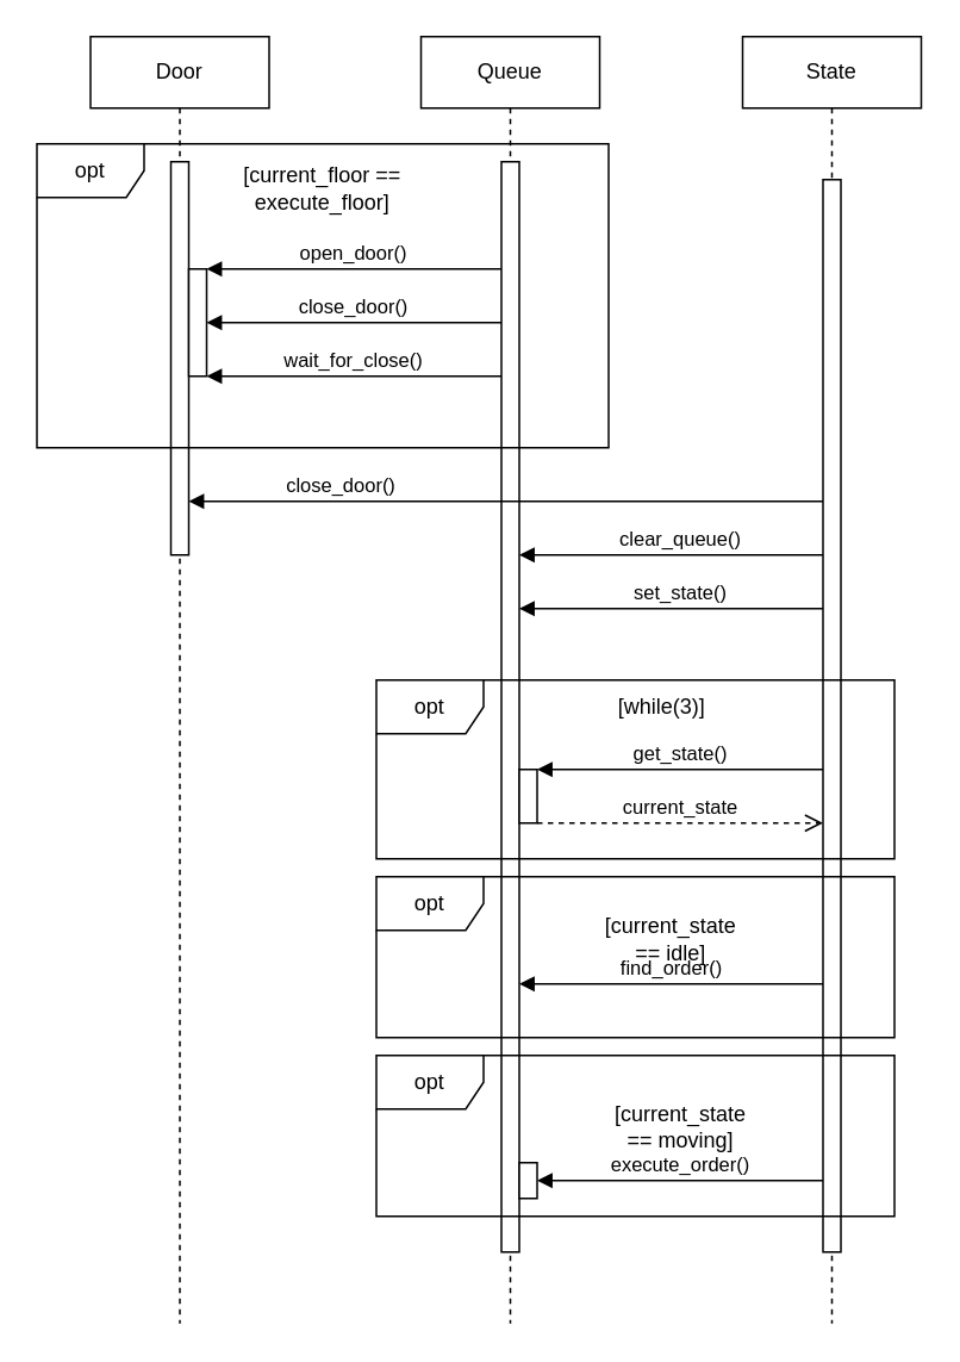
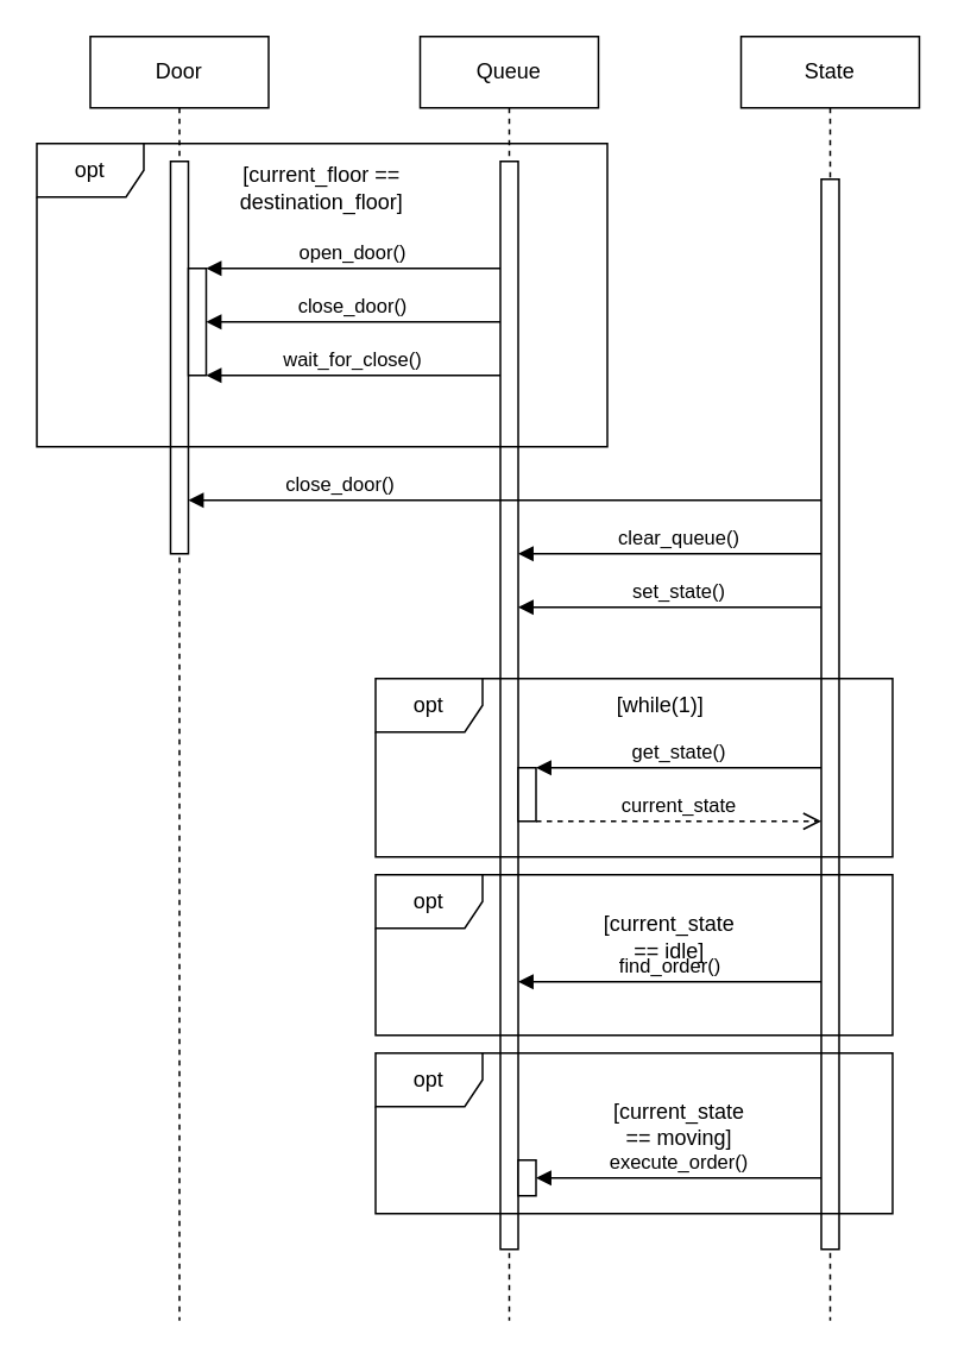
  <mxCell id="0" />
  <mxCell id="1" parent="0" />
  <mxCell id="2" value="Queue" style="shape=umlLifeline;perimeter=lifelinePerimeter;whiteSpace=wrap;html=1;container=0;dropTarget=0;collapsible=0;recursiveResize=0;outlineConnect=0;portConstraint=eastwest;newEdgeStyle={&quot;edgeStyle&quot;:&quot;elbowEdgeStyle&quot;,&quot;elbow&quot;:&quot;vertical&quot;,&quot;curved&quot;:0,&quot;rounded&quot;:0};" parent="1" vertex="1"><mxGeometry x="235" y="20" width="100" height="720" as="geometry" /></mxCell>
  <mxCell id="3" value="" style="html=1;points=[];perimeter=orthogonalPerimeter;outlineConnect=0;targetShapes=umlLifeline;portConstraint=eastwest;newEdgeStyle={&quot;edgeStyle&quot;:&quot;elbowEdgeStyle&quot;,&quot;elbow&quot;:&quot;vertical&quot;,&quot;curved&quot;:0,&quot;rounded&quot;:0};" parent="2" vertex="1"><mxGeometry x="45" y="70" width="10" height="610" as="geometry" /></mxCell>
  <mxCell id="4" value="State" style="shape=umlLifeline;perimeter=lifelinePerimeter;whiteSpace=wrap;html=1;container=0;dropTarget=0;collapsible=0;recursiveResize=0;outlineConnect=0;portConstraint=eastwest;newEdgeStyle={&quot;edgeStyle&quot;:&quot;elbowEdgeStyle&quot;,&quot;elbow&quot;:&quot;vertical&quot;,&quot;curved&quot;:0,&quot;rounded&quot;:0};" parent="1" vertex="1"><mxGeometry x="415" y="20" width="100" height="720" as="geometry" /></mxCell>
  <mxCell id="5" value="" style="html=1;points=[];perimeter=orthogonalPerimeter;outlineConnect=0;targetShapes=umlLifeline;portConstraint=eastwest;newEdgeStyle={&quot;edgeStyle&quot;:&quot;elbowEdgeStyle&quot;,&quot;elbow&quot;:&quot;vertical&quot;,&quot;curved&quot;:0,&quot;rounded&quot;:0};" parent="4" vertex="1"><mxGeometry x="45" y="80" width="10" height="600" as="geometry" /></mxCell>
  <mxCell id="6" value="get_state()" style="html=1;verticalAlign=bottom;endArrow=block;edgeStyle=elbowEdgeStyle;elbow=vertical;curved=0;rounded=0;" parent="1" edge="1"><mxGeometry relative="1" as="geometry"><mxPoint x="460" y="430" as="sourcePoint" /><Array as="points"><mxPoint x="380" y="430" /></Array><mxPoint x="300" y="430" as="targetPoint" /></mxGeometry></mxCell>
  <mxCell id="7" value="current_state" style="html=1;verticalAlign=bottom;endArrow=open;dashed=1;endSize=8;edgeStyle=elbowEdgeStyle;elbow=vertical;curved=0;rounded=0;" parent="1" edge="1"><mxGeometry relative="1" as="geometry"><mxPoint x="460" y="460" as="targetPoint" /><Array as="points"><mxPoint x="375" y="460" /></Array><mxPoint x="300" y="460" as="sourcePoint" /></mxGeometry></mxCell>
  <mxCell id="8" value="Door" style="shape=umlLifeline;perimeter=lifelinePerimeter;whiteSpace=wrap;html=1;container=0;dropTarget=0;collapsible=0;recursiveResize=0;outlineConnect=0;portConstraint=eastwest;newEdgeStyle={&quot;edgeStyle&quot;:&quot;elbowEdgeStyle&quot;,&quot;elbow&quot;:&quot;vertical&quot;,&quot;curved&quot;:0,&quot;rounded&quot;:0};" parent="1" vertex="1"><mxGeometry x="50" y="20" width="100" height="720" as="geometry" /></mxCell>
  <mxCell id="9" value="" style="html=1;points=[];perimeter=orthogonalPerimeter;outlineConnect=0;targetShapes=umlLifeline;portConstraint=eastwest;newEdgeStyle={&quot;edgeStyle&quot;:&quot;elbowEdgeStyle&quot;,&quot;elbow&quot;:&quot;vertical&quot;,&quot;curved&quot;:0,&quot;rounded&quot;:0};" parent="8" vertex="1"><mxGeometry x="45" y="70" width="10" height="220" as="geometry" /></mxCell>
  <mxCell id="10" value="" style="html=1;points=[];perimeter=orthogonalPerimeter;outlineConnect=0;targetShapes=umlLifeline;portConstraint=eastwest;newEdgeStyle={&quot;edgeStyle&quot;:&quot;elbowEdgeStyle&quot;,&quot;elbow&quot;:&quot;vertical&quot;,&quot;curved&quot;:0,&quot;rounded&quot;:0};" parent="8" vertex="1"><mxGeometry x="55" y="130" width="10" height="60" as="geometry" /></mxCell>
  <mxCell id="11" value="wait_for_close()" style="html=1;verticalAlign=bottom;endArrow=block;edgeStyle=elbowEdgeStyle;elbow=vertical;curved=0;rounded=0;" edge="1" parent="1" target="10"><mxGeometry relative="1" as="geometry"><mxPoint x="280" y="210" as="sourcePoint" /><Array as="points"><mxPoint x="200" y="210" /></Array><mxPoint x="120" y="210" as="targetPoint" /></mxGeometry></mxCell>
  <mxCell id="12" value="close_door()" style="html=1;verticalAlign=bottom;endArrow=block;edgeStyle=elbowEdgeStyle;elbow=vertical;curved=0;rounded=0;" edge="1" parent="1" target="10"><mxGeometry relative="1" as="geometry"><mxPoint x="280" y="180" as="sourcePoint" /><Array as="points"><mxPoint x="200" y="180" /></Array><mxPoint x="120" y="180" as="targetPoint" /></mxGeometry></mxCell>
  <mxCell id="13" value="set_state()" style="html=1;verticalAlign=bottom;endArrow=block;edgeStyle=elbowEdgeStyle;elbow=vertical;curved=0;rounded=0;" edge="1" parent="1" source="5" target="3"><mxGeometry x="-0.059" relative="1" as="geometry"><mxPoint x="455" y="450" as="sourcePoint" /><Array as="points"><mxPoint x="360" y="340" /><mxPoint x="410" y="360" /><mxPoint x="380" y="520" /></Array><mxPoint x="300" y="340" as="targetPoint" /><mxPoint as="offset" /></mxGeometry></mxCell>
  <mxCell id="14" value="close_door()" style="html=1;verticalAlign=bottom;endArrow=block;edgeStyle=elbowEdgeStyle;elbow=vertical;curved=0;rounded=0;" edge="1" parent="1"><mxGeometry x="0.521" relative="1" as="geometry"><mxPoint x="460" y="280" as="sourcePoint" /><Array as="points"><mxPoint x="290" y="280" /></Array><mxPoint x="105" y="280" as="targetPoint" /><mxPoint as="offset" /></mxGeometry></mxCell>
  <mxCell id="15" style="edgeStyle=orthogonalEdgeStyle;rounded=0;orthogonalLoop=1;jettySize=auto;html=1;exitX=0.5;exitY=1;exitDx=0;exitDy=0;" edge="1" parent="1"><mxGeometry relative="1" as="geometry"><mxPoint x="380" y="400" as="sourcePoint" /><mxPoint x="380" y="400" as="targetPoint" /></mxGeometry></mxCell>
  <mxCell id="16" value="find_order()" style="html=1;verticalAlign=bottom;endArrow=block;edgeStyle=elbowEdgeStyle;elbow=vertical;curved=0;rounded=0;" edge="1" parent="1"><mxGeometry relative="1" as="geometry"><mxPoint x="460" y="550" as="sourcePoint" /><Array as="points"><mxPoint x="385" y="550" /></Array><mxPoint x="290" y="550" as="targetPoint" /></mxGeometry></mxCell>
  <mxCell id="17" value="execute_order()" style="html=1;verticalAlign=bottom;endArrow=block;edgeStyle=elbowEdgeStyle;elbow=vertical;curved=0;rounded=0;" edge="1" parent="1" target="29"><mxGeometry relative="1" as="geometry"><mxPoint x="460" y="660" as="sourcePoint" /><Array as="points"><mxPoint x="385" y="660" /></Array><mxPoint x="310" y="660" as="targetPoint" /></mxGeometry></mxCell>
  <mxCell id="18" value="open_door()" style="html=1;verticalAlign=bottom;endArrow=block;edgeStyle=elbowEdgeStyle;elbow=vertical;curved=0;rounded=0;" edge="1" parent="1" target="10"><mxGeometry relative="1" as="geometry"><mxPoint x="280" y="150" as="sourcePoint" /><Array as="points"><mxPoint x="200" y="150" /></Array><mxPoint x="120" y="150" as="targetPoint" /></mxGeometry></mxCell>
  <mxCell id="19" value="opt" style="shape=umlFrame;whiteSpace=wrap;html=1;pointerEvents=0;" vertex="1" parent="1"><mxGeometry x="20" y="80" width="320" height="170" as="geometry" /></mxCell>
- <mxCell id="20" value="[current_floor == execute_floor]" style="text;html=1;align=center;verticalAlign=middle;whiteSpace=wrap;rounded=0;" vertex="1" parent="1"><mxGeometry x="130" y="90" width="100" height="30" as="geometry" /></mxCell>
+ <mxCell id="20" value="[current_floor == destination_floor]" style="text;html=1;align=center;verticalAlign=middle;whiteSpace=wrap;rounded=0;" vertex="1" parent="1"><mxGeometry x="130" y="90" width="100" height="30" as="geometry" /></mxCell>
  <mxCell id="21" value="opt" style="shape=umlFrame;whiteSpace=wrap;html=1;pointerEvents=0;" vertex="1" parent="1"><mxGeometry x="210" y="380" width="290" height="100" as="geometry" /></mxCell>
  <mxCell id="22" value="clear_queue()" style="html=1;verticalAlign=bottom;endArrow=block;edgeStyle=elbowEdgeStyle;elbow=vertical;curved=0;rounded=0;" edge="1" parent="1" target="3"><mxGeometry x="-0.059" relative="1" as="geometry"><mxPoint x="460" y="310" as="sourcePoint" /><Array as="points"><mxPoint x="300" y="310" /></Array><mxPoint x="300" y="310" as="targetPoint" /><mxPoint as="offset" /></mxGeometry></mxCell>
- <mxCell id="23" value="[while(3)]" style="text;html=1;align=center;verticalAlign=middle;whiteSpace=wrap;rounded=0;" vertex="1" parent="1"><mxGeometry x="340" y="380" width="60" height="30" as="geometry" /></mxCell>
+ <mxCell id="23" value="[while(1)]" style="text;html=1;align=center;verticalAlign=middle;whiteSpace=wrap;rounded=0;" vertex="1" parent="1"><mxGeometry x="340" y="380" width="60" height="30" as="geometry" /></mxCell>
  <mxCell id="24" value="opt" style="shape=umlFrame;whiteSpace=wrap;html=1;pointerEvents=0;" vertex="1" parent="1"><mxGeometry x="210" y="490" width="290" height="90" as="geometry" /></mxCell>
  <mxCell id="25" value="[current_state == idle]" style="text;html=1;align=center;verticalAlign=middle;whiteSpace=wrap;rounded=0;" vertex="1" parent="1"><mxGeometry x="345" y="510" width="60" height="30" as="geometry" /></mxCell>
  <mxCell id="26" value="opt" style="shape=umlFrame;whiteSpace=wrap;html=1;pointerEvents=0;" vertex="1" parent="1"><mxGeometry x="210" y="590" width="290" height="90" as="geometry" /></mxCell>
  <mxCell id="27" value="[current_state == moving]" style="text;html=1;align=center;verticalAlign=middle;whiteSpace=wrap;rounded=0;" vertex="1" parent="1"><mxGeometry x="352.5" y="615" width="55" height="30" as="geometry" /></mxCell>
  <mxCell id="28" value="" style="html=1;points=[];perimeter=orthogonalPerimeter;outlineConnect=0;targetShapes=umlLifeline;portConstraint=eastwest;newEdgeStyle={&quot;edgeStyle&quot;:&quot;elbowEdgeStyle&quot;,&quot;elbow&quot;:&quot;vertical&quot;,&quot;curved&quot;:0,&quot;rounded&quot;:0};" vertex="1" parent="1"><mxGeometry x="290" y="430" width="10" height="30" as="geometry" /></mxCell>
  <mxCell id="29" value="" style="html=1;points=[];perimeter=orthogonalPerimeter;outlineConnect=0;targetShapes=umlLifeline;portConstraint=eastwest;newEdgeStyle={&quot;edgeStyle&quot;:&quot;elbowEdgeStyle&quot;,&quot;elbow&quot;:&quot;vertical&quot;,&quot;curved&quot;:0,&quot;rounded&quot;:0};" vertex="1" parent="1"><mxGeometry x="290" y="650" width="10" height="20" as="geometry" /></mxCell>
